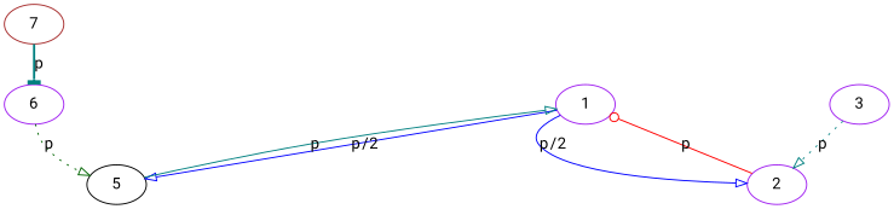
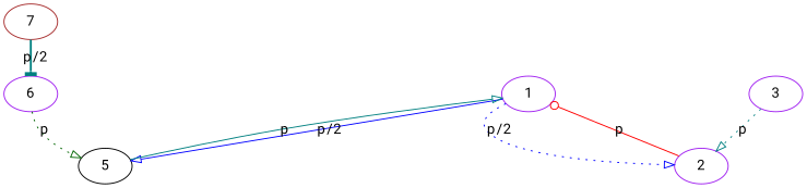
  digraph {
    fontname="Roboto Mono"
    nodesep=2
    node [color=purple fontname="Roboto Mono"]
    edge [arrowhead=onormal color=teal fontname="Roboto Mono" labelfloat=true style=dotted weight=1]
    n1 [label=1]
    n2 [label=2]
    n3 [color=black label=5]
    n4 [label=3]
    n5 [label=6]
    n6 [color=brown label=7]
-   n1 -> n2 [color=blue label="p/2" style=solid weight=0.5]
+   n1 -> n2 [color=blue label="p/2" weight=0.5]
    n1 -> n3 [color=blue label="p/2" style=solid weight=0.5]
    n2 -> n1 [arrowhead=odot color=red label=p style=solid]
    n3 -> n1 [label=p style=solid]
    n4 -> n2 [label=p]
    n5 -> n3 [color=darkgreen label=p]
-   n6 -> n5 [arrowhead=tee label=p style=bold]
+   n6 -> n5 [arrowhead=tee label="p/2" style=bold]
  }
